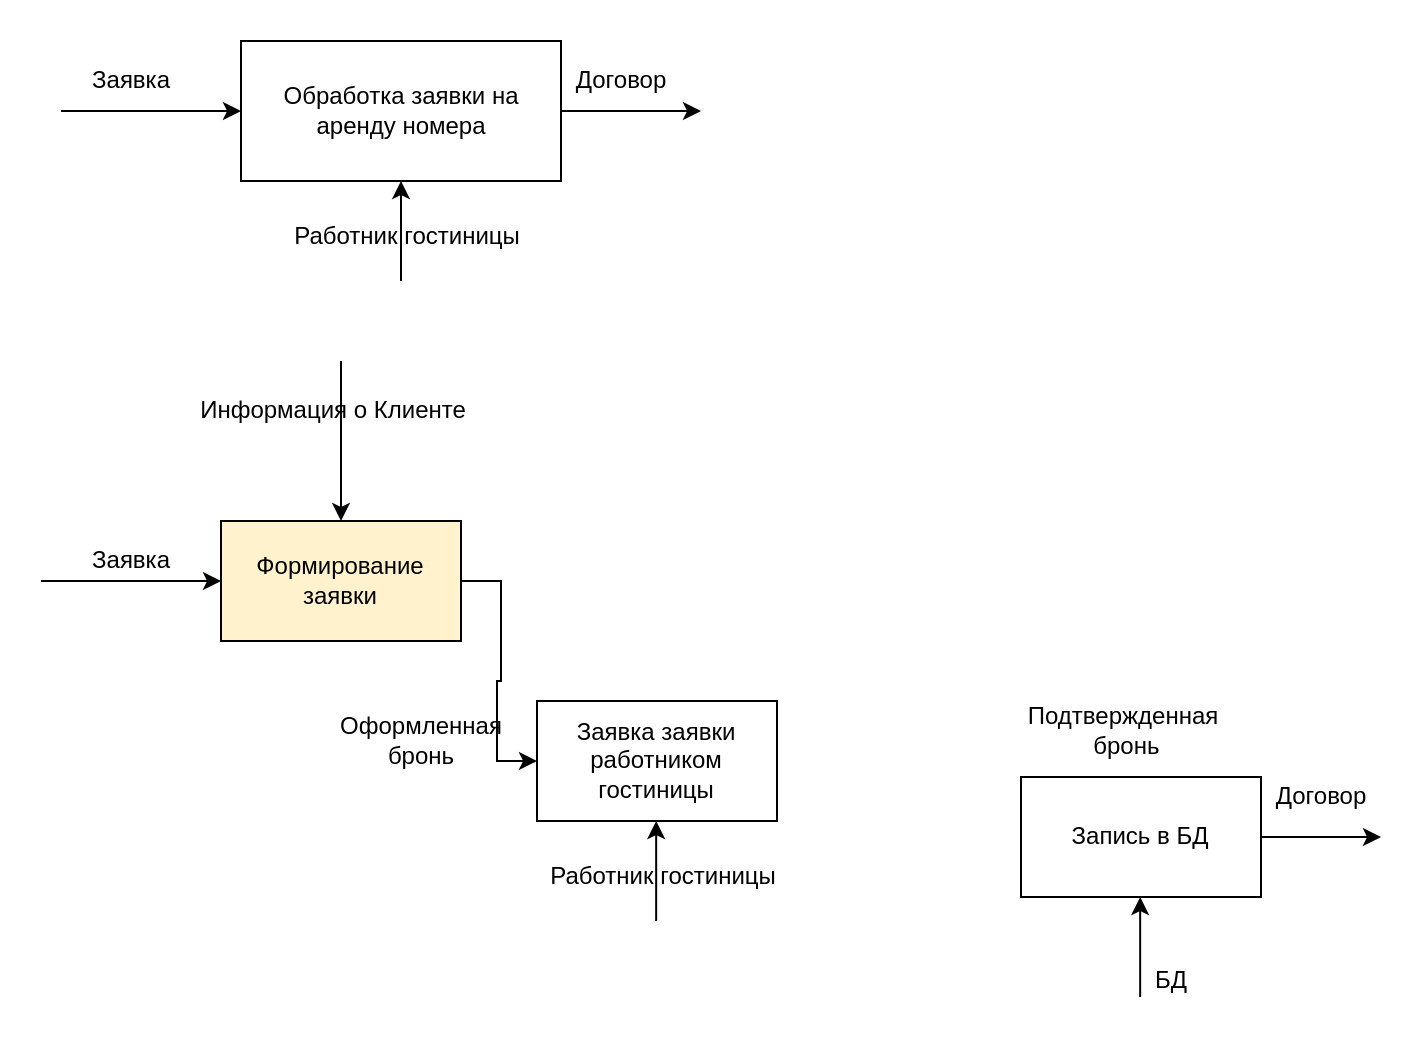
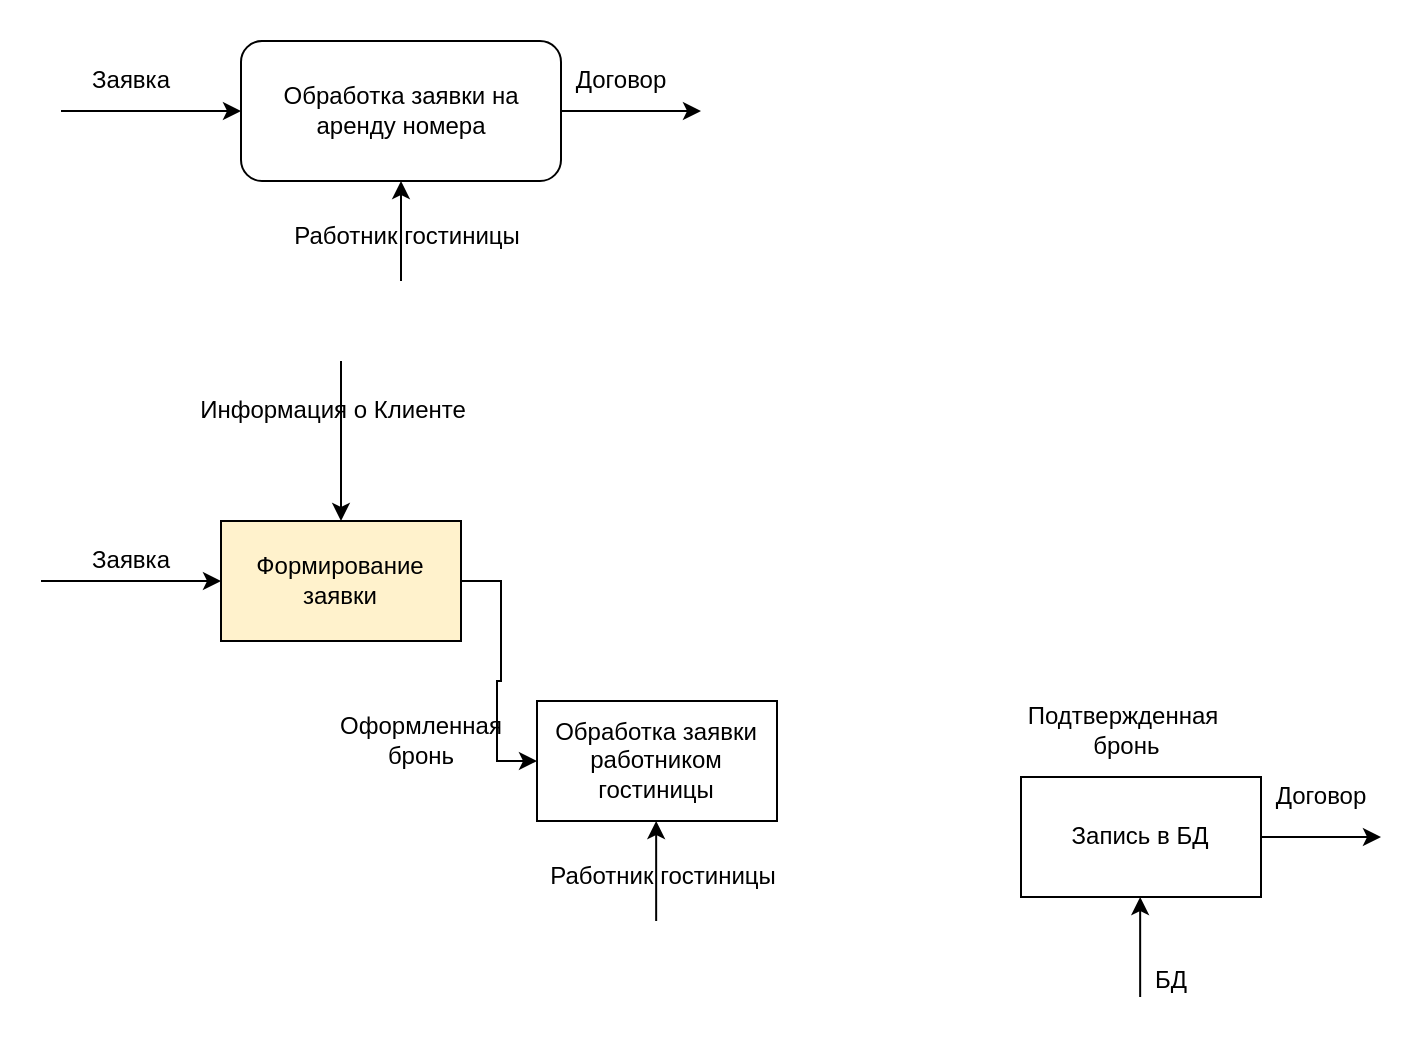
  <mxCell id="0" />
  <mxCell id="1" parent="0" />
  <mxCell id="2" style="edgeStyle=orthogonalEdgeStyle;rounded=0;orthogonalLoop=1;jettySize=auto;html=1;" edge="1" parent="1" source="3"><mxGeometry relative="1" as="geometry"><mxPoint x="350" y="55" as="targetPoint" /></mxGeometry></mxCell>
- <mxCell id="3" value="Обработка заявки на &lt;br&gt;аренду номера" style="html=1;strokeColor=#000000;" vertex="1" parent="1"><mxGeometry x="120" y="20" width="160" height="70" as="geometry" /></mxCell>
+ <mxCell id="3" value="Обработка заявки на &lt;br&gt;аренду номера" style="html=1;strokeColor=#000000;rounded=1;" vertex="1" parent="1"><mxGeometry x="120" y="20" width="160" height="70" as="geometry" /></mxCell>
  <mxCell id="4" value="" style="endArrow=classic;html=1;rounded=0;entryX=0;entryY=0.5;entryDx=0;entryDy=0;" edge="1" parent="1" target="3"><mxGeometry width="50" height="50" relative="1" as="geometry"><mxPoint x="30" y="55" as="sourcePoint" /><mxPoint x="40" y="40" as="targetPoint" /></mxGeometry></mxCell>
  <mxCell id="5" value="Заявка" style="text;html=1;align=center;verticalAlign=middle;resizable=0;points=[];autosize=1;strokeColor=none;fillColor=none;" vertex="1" parent="1"><mxGeometry x="40" y="30" width="50" height="20" as="geometry" /></mxCell>
  <mxCell id="6" value="Договор" style="text;html=1;align=center;verticalAlign=middle;resizable=0;points=[];autosize=1;strokeColor=none;fillColor=none;" vertex="1" parent="1"><mxGeometry x="280" y="30" width="60" height="20" as="geometry" /></mxCell>
  <mxCell id="7" value="" style="endArrow=classic;html=1;rounded=0;entryX=0.5;entryY=1;entryDx=0;entryDy=0;" edge="1" parent="1" target="3"><mxGeometry width="50" height="50" relative="1" as="geometry"><mxPoint x="200" y="140" as="sourcePoint" /><mxPoint x="230" y="120" as="targetPoint" /></mxGeometry></mxCell>
  <mxCell id="8" value="Работник гостиницы" style="text;html=1;align=center;verticalAlign=middle;resizable=0;points=[];autosize=1;strokeColor=none;fillColor=none;" vertex="1" parent="1"><mxGeometry x="138" y="108" width="130" height="20" as="geometry" /></mxCell>
  <mxCell id="9" style="edgeStyle=orthogonalEdgeStyle;rounded=0;orthogonalLoop=1;jettySize=auto;html=1;entryX=0;entryY=0.5;entryDx=0;entryDy=0;" edge="1" parent="1" source="10" target="15"><mxGeometry relative="1" as="geometry" /></mxCell>
  <mxCell id="10" value="Формирование&lt;br&gt;заявки" style="rounded=0;whiteSpace=wrap;html=1;strokeColor=#000000;fillColor=#fff2cc;" vertex="1" parent="1"><mxGeometry x="110" y="260" width="120" height="60" as="geometry" /></mxCell>
  <mxCell id="11" value="Заявка" style="text;html=1;align=center;verticalAlign=middle;resizable=0;points=[];autosize=1;strokeColor=none;fillColor=none;" vertex="1" parent="1"><mxGeometry x="40" y="270" width="50" height="20" as="geometry" /></mxCell>
  <mxCell id="12" value="" style="endArrow=classic;html=1;rounded=0;entryX=0;entryY=0.5;entryDx=0;entryDy=0;" edge="1" parent="1"><mxGeometry width="50" height="50" relative="1" as="geometry"><mxPoint x="20" y="290" as="sourcePoint" /><mxPoint x="110" y="290" as="targetPoint" /></mxGeometry></mxCell>
  <mxCell id="13" value="Информация о Клиенте" style="text;html=1;align=center;verticalAlign=middle;resizable=0;points=[];autosize=1;strokeColor=none;fillColor=none;" vertex="1" parent="1"><mxGeometry x="91" y="195" width="150" height="20" as="geometry" /></mxCell>
  <mxCell id="14" value="" style="endArrow=classic;html=1;rounded=0;entryX=0.5;entryY=0;entryDx=0;entryDy=0;" edge="1" parent="1" target="10"><mxGeometry width="50" height="50" relative="1" as="geometry"><mxPoint x="170" y="180" as="sourcePoint" /><mxPoint x="300" y="190" as="targetPoint" /></mxGeometry></mxCell>
- <mxCell id="15" value="Заявка заявки&lt;br&gt;работником гостиницы" style="rounded=0;whiteSpace=wrap;html=1;strokeColor=#000000;" vertex="1" parent="1"><mxGeometry x="268" y="350" width="120" height="60" as="geometry" /></mxCell>
+ <mxCell id="15" value="Обработка заявки&lt;br&gt;работником гостиницы" style="rounded=0;whiteSpace=wrap;html=1;strokeColor=#000000;" vertex="1" parent="1"><mxGeometry x="268" y="350" width="120" height="60" as="geometry" /></mxCell>
  <mxCell id="16" value="Оформленная &lt;br&gt;бронь" style="text;html=1;align=center;verticalAlign=middle;resizable=0;points=[];autosize=1;strokeColor=none;fillColor=none;" vertex="1" parent="1"><mxGeometry x="160" y="355" width="100" height="30" as="geometry" /></mxCell>
  <mxCell id="17" value="Работник гостиницы" style="text;html=1;align=center;verticalAlign=middle;resizable=0;points=[];autosize=1;strokeColor=none;fillColor=none;" vertex="1" parent="1"><mxGeometry x="266" y="428" width="130" height="20" as="geometry" /></mxCell>
  <mxCell id="18" value="" style="endArrow=classic;html=1;rounded=0;entryX=0.5;entryY=1;entryDx=0;entryDy=0;" edge="1" parent="1"><mxGeometry width="50" height="50" relative="1" as="geometry"><mxPoint x="327.58" y="460" as="sourcePoint" /><mxPoint x="327.58" y="410" as="targetPoint" /></mxGeometry></mxCell>
  <mxCell id="19" value="Запись в БД" style="rounded=0;whiteSpace=wrap;html=1;strokeColor=#000000;" vertex="1" parent="1"><mxGeometry x="510" y="388" width="120" height="60" as="geometry" /></mxCell>
  <mxCell id="20" value="Подтвержденная&lt;br&gt;&amp;nbsp;бронь" style="text;html=1;align=center;verticalAlign=middle;resizable=0;points=[];autosize=1;strokeColor=none;fillColor=none;" vertex="1" parent="1"><mxGeometry x="506" y="350" width="110" height="30" as="geometry" /></mxCell>
  <mxCell id="21" value="" style="endArrow=classic;html=1;rounded=0;entryX=0.5;entryY=1;entryDx=0;entryDy=0;" edge="1" parent="1"><mxGeometry width="50" height="50" relative="1" as="geometry"><mxPoint x="569.58" y="498" as="sourcePoint" /><mxPoint x="569.58" y="448" as="targetPoint" /></mxGeometry></mxCell>
  <mxCell id="22" value="БД" style="text;html=1;align=center;verticalAlign=middle;resizable=0;points=[];autosize=1;strokeColor=none;fillColor=none;" vertex="1" parent="1"><mxGeometry x="570" y="480" width="30" height="20" as="geometry" /></mxCell>
  <mxCell id="23" value="" style="endArrow=classic;html=1;rounded=0;exitX=1;exitY=0.5;exitDx=0;exitDy=0;" edge="1" parent="1" source="19"><mxGeometry width="50" height="50" relative="1" as="geometry"><mxPoint x="660" y="450" as="sourcePoint" /><mxPoint x="690" y="418" as="targetPoint" /></mxGeometry></mxCell>
  <mxCell id="24" value="Договор" style="text;html=1;align=center;verticalAlign=middle;resizable=0;points=[];autosize=1;strokeColor=none;fillColor=none;" vertex="1" parent="1"><mxGeometry x="630" y="388" width="60" height="20" as="geometry" /></mxCell>
